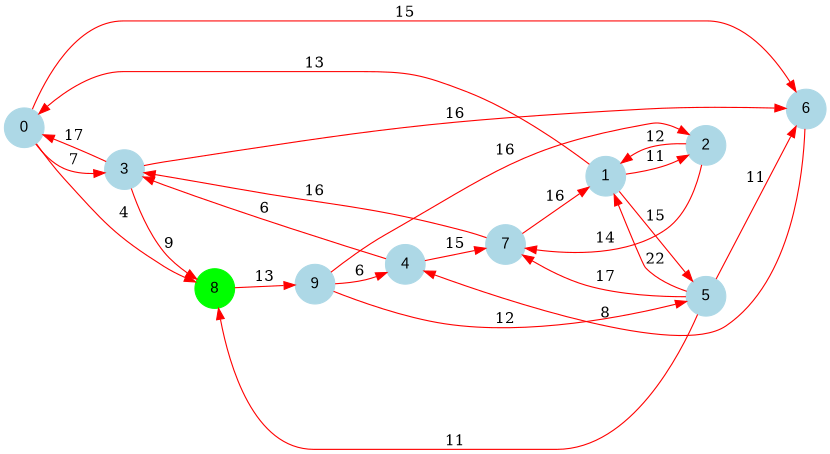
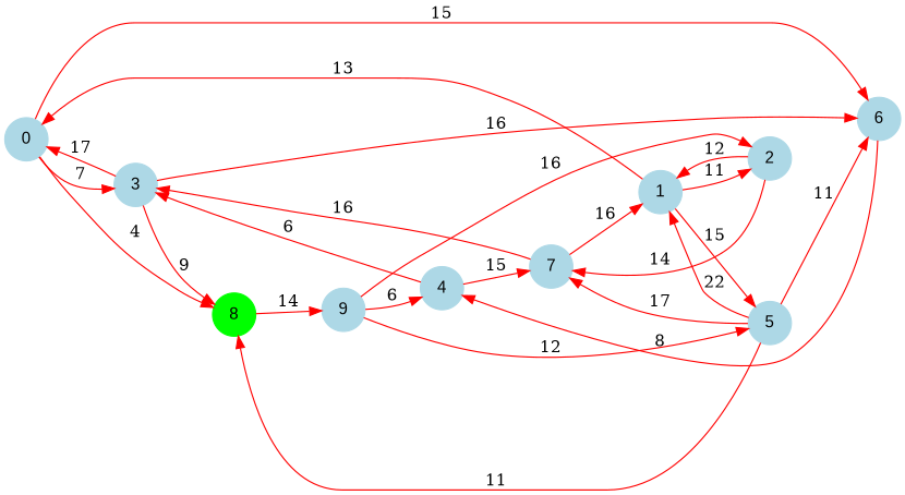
  digraph {
    rankdir=LR
    node [color=lightblue fontname=Arial shape=circle style=filled]
    edge [color=red]
    0
    3
    6
    8 [color=green]
    4
    9
    1
    2
    5
    7
    0 -> 3 [label=7]
    0 -> 6 [label=15]
    0 -> 8 [label=4]
    3 -> 0 [label=17]
    3 -> 6 [label=16]
    3 -> 8 [label=9]
    6 -> 4 [label=8]
-   8 -> 9 [label=13]
+   8 -> 9 [label=14]
    4 -> 3 [label=6]
    4 -> 7 [label=15]
    9 -> 4 [label=6]
    9 -> 2 [label=16]
    9 -> 5 [label=12]
    1 -> 0 [label=13]
    1 -> 2 [label=11]
    1 -> 5 [label=15]
    2 -> 1 [label=12]
    2 -> 7 [label=14]
    5 -> 6 [label=11]
    5 -> 8 [label=11]
    5 -> 1 [label=22]
    5 -> 7 [label=17]
    7 -> 3 [label=16]
    7 -> 1 [label=16]
  }
